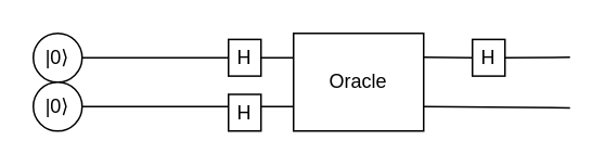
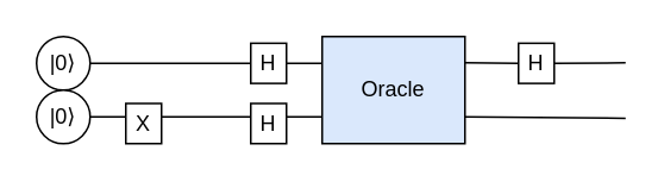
  <mxCell id="0" />
  <mxCell id="1" parent="0" />
- <mxCell id="2" value="Oracle" style="rounded=0;whiteSpace=wrap;html=1;" vertex="1" parent="1"><mxGeometry x="180" y="20" width="80" height="60" as="geometry" /></mxCell>
+ <mxCell id="2" value="Oracle" style="rounded=0;whiteSpace=wrap;html=1;fillColor=#dae8fc;" vertex="1" parent="1"><mxGeometry x="180" y="20" width="80" height="60" as="geometry" /></mxCell>
  <mxCell id="3" value="|0⟩" style="ellipse;whiteSpace=wrap;html=1;" vertex="1" parent="1"><mxGeometry x="20" y="20" width="30" height="30" as="geometry" /></mxCell>
  <mxCell id="4" value="|0⟩" style="ellipse;whiteSpace=wrap;html=1;" vertex="1" parent="1"><mxGeometry x="20" y="50" width="30" height="30" as="geometry" /></mxCell>
  <mxCell id="5" value="" style="endArrow=none;html=1;rounded=0;exitX=1;exitY=0.5;exitDx=0;exitDy=0;entryX=0;entryY=0.75;entryDx=0;entryDy=0;" edge="1" parent="1" source="4" target="2"><mxGeometry width="50" height="50" relative="1" as="geometry"><mxPoint x="520" y="120" as="sourcePoint" /><mxPoint x="570" y="70" as="targetPoint" /></mxGeometry></mxCell>
  <mxCell id="6" value="H" style="rounded=0;whiteSpace=wrap;html=1;" vertex="1" parent="1"><mxGeometry x="140" y="23.75" width="20" height="22.5" as="geometry" /></mxCell>
  <mxCell id="7" value="" style="endArrow=none;html=1;rounded=0;exitX=1;exitY=0.5;exitDx=0;exitDy=0;entryX=0;entryY=0.5;entryDx=0;entryDy=0;" edge="1" parent="1" source="3" target="6"><mxGeometry width="50" height="50" relative="1" as="geometry"><mxPoint x="70" y="30" as="sourcePoint" /><mxPoint x="90" y="40" as="targetPoint" /></mxGeometry></mxCell>
  <mxCell id="8" value="" style="endArrow=none;html=1;rounded=0;exitX=1;exitY=0.5;exitDx=0;exitDy=0;entryX=0;entryY=0.25;entryDx=0;entryDy=0;" edge="1" parent="1" source="6" target="2"><mxGeometry width="50" height="50" relative="1" as="geometry"><mxPoint x="180" y="0" as="sourcePoint" /><mxPoint x="230" y="-50" as="targetPoint" /></mxGeometry></mxCell>
  <mxCell id="9" value="H" style="rounded=0;whiteSpace=wrap;html=1;" vertex="1" parent="1"><mxGeometry x="140" y="57.5" width="20" height="22.5" as="geometry" /></mxCell>
+ <mxCell id="10" value="X" style="rounded=0;whiteSpace=wrap;html=1;" vertex="1" parent="1"><mxGeometry x="70" y="57.5" width="20" height="22.5" as="geometry" /></mxCell>
  <mxCell id="11" value="" style="endArrow=none;html=1;rounded=0;exitX=1;exitY=0.5;exitDx=0;exitDy=0;entryX=0;entryY=0.5;entryDx=0;entryDy=0;" edge="1" parent="1" source="13"><mxGeometry width="50" height="50" relative="1" as="geometry"><mxPoint x="260" y="34.72" as="sourcePoint" /><mxPoint x="350" y="34.72" as="targetPoint" /></mxGeometry></mxCell>
  <mxCell id="12" value="" style="endArrow=none;html=1;rounded=0;exitX=1;exitY=0.5;exitDx=0;exitDy=0;entryX=0;entryY=0.5;entryDx=0;entryDy=0;" edge="1" parent="1" target="13"><mxGeometry width="50" height="50" relative="1" as="geometry"><mxPoint x="260" y="34.72" as="sourcePoint" /><mxPoint x="350" y="34.72" as="targetPoint" /></mxGeometry></mxCell>
  <mxCell id="13" value="H" style="rounded=0;whiteSpace=wrap;html=1;" vertex="1" parent="1"><mxGeometry x="290" y="23.75" width="20" height="22.5" as="geometry" /></mxCell>
  <mxCell id="14" value="" style="endArrow=none;html=1;rounded=0;exitX=1;exitY=0.75;exitDx=0;exitDy=0;" edge="1" parent="1" source="2"><mxGeometry width="50" height="50" relative="1" as="geometry"><mxPoint x="260" y="64.24" as="sourcePoint" /><mxPoint x="350" y="65.77" as="targetPoint" /></mxGeometry></mxCell>
